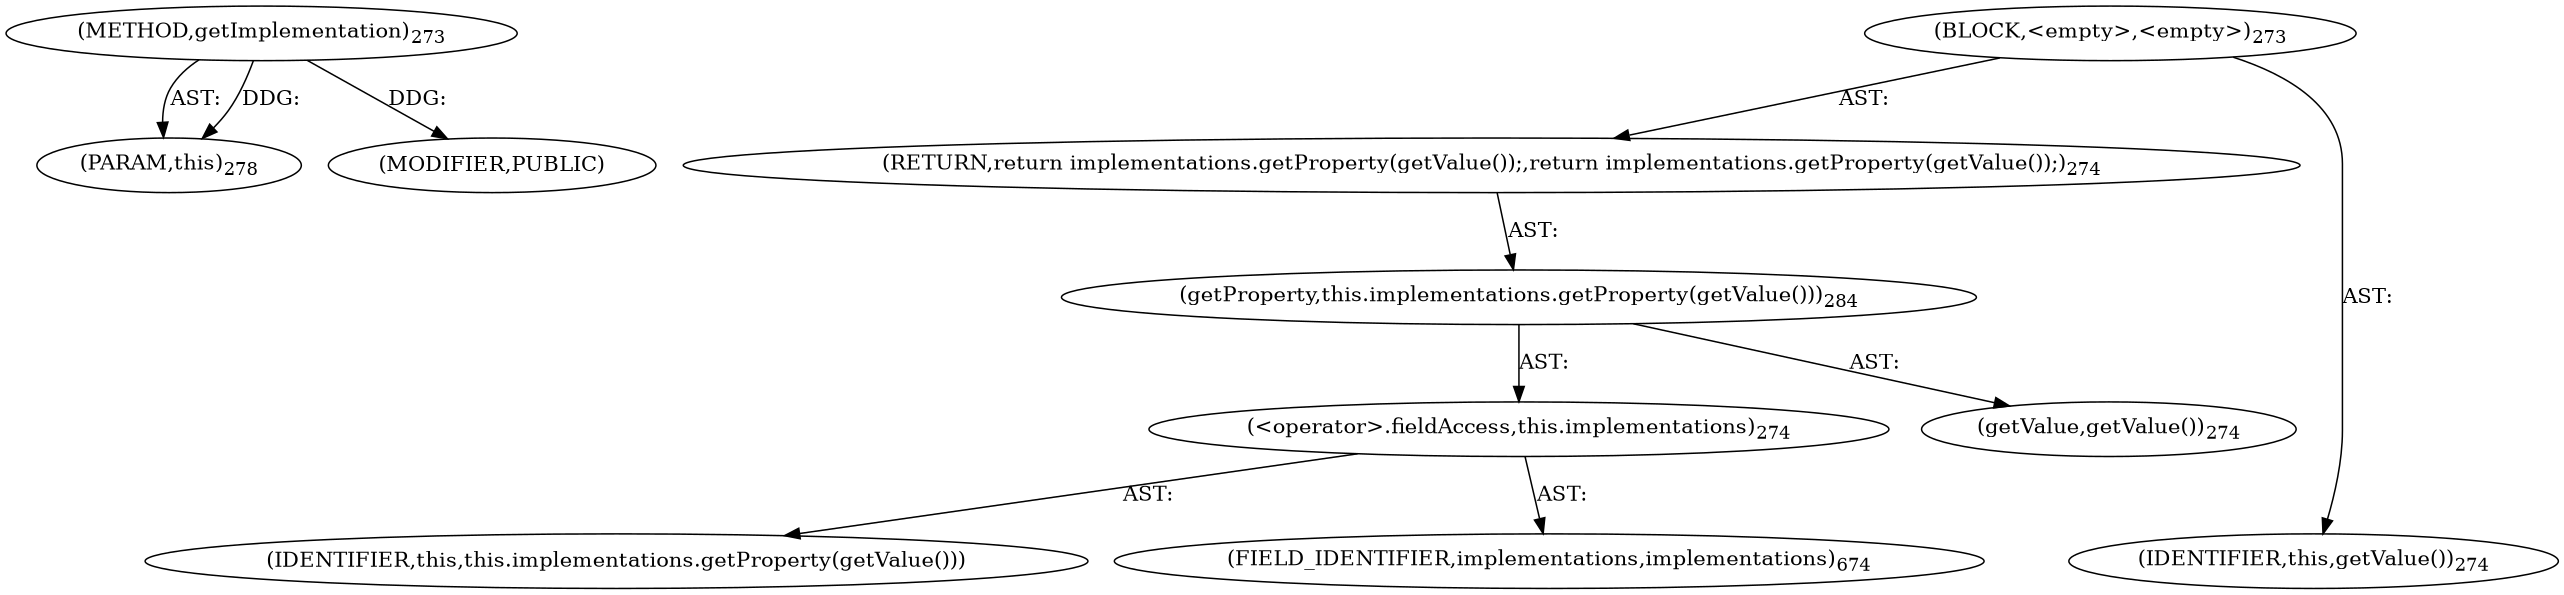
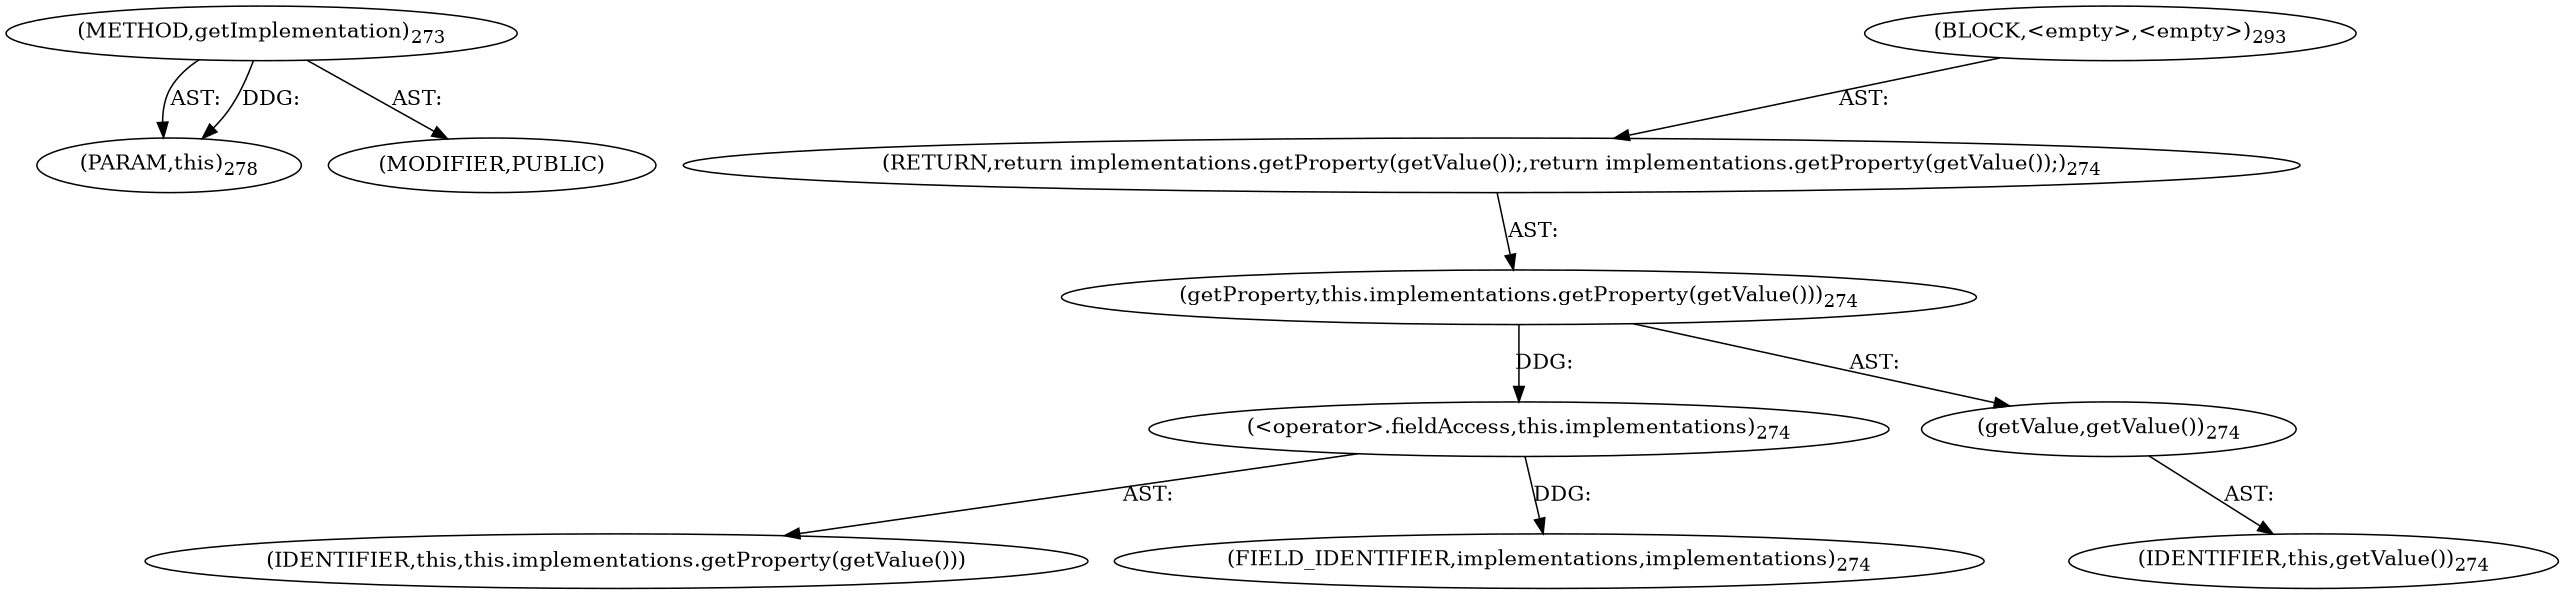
  digraph {
    n1 [label=<(METHOD,getImplementation)<SUB>273</SUB>>]
    n2 [label=<(PARAM,this)<SUB>278</SUB>>]
    n3 [label=<(MODIFIER,PUBLIC)>]
-   n4 [label=<(BLOCK,&lt;empty&gt;,&lt;empty&gt;)<SUB>273</SUB>>]
+   n4 [label=<(BLOCK,&lt;empty&gt;,&lt;empty&gt;)<SUB>293</SUB>>]
    n5 [label=<(RETURN,return implementations.getProperty(getValue());,return implementations.getProperty(getValue());)<SUB>274</SUB>>]
-   n6 [label=<(getProperty,this.implementations.getProperty(getValue()))<SUB>284</SUB>>]
+   n6 [label=<(getProperty,this.implementations.getProperty(getValue()))<SUB>274</SUB>>]
    n7 [label=<(&lt;operator&gt;.fieldAccess,this.implementations)<SUB>274</SUB>>]
    n8 [label=<(getValue,getValue())<SUB>274</SUB>>]
    n9 [label=<(IDENTIFIER,this,this.implementations.getProperty(getValue()))>]
-   n10 [label=<(FIELD_IDENTIFIER,implementations,implementations)<SUB>674</SUB>>]
+   n10 [label=<(FIELD_IDENTIFIER,implementations,implementations)<SUB>274</SUB>>]
    n11 [label=<(IDENTIFIER,this,getValue())<SUB>274</SUB>>]
    n1 -> n2 [label="AST: "]
    n1 -> n2 [label="DDG: "]
-   n1 -> n3 [label="DDG: "]
+   n1 -> n3 [label="AST: "]
    n4 -> n5 [label="AST: "]
    n5 -> n6 [label="AST: "]
-   n6 -> n7 [label="AST: "]
+   n6 -> n7 [label="DDG: "]
    n6 -> n8 [label="AST: "]
    n7 -> n9 [label="AST: "]
-   n7 -> n10 [label="AST: "]
-   n4 -> n11 [label="AST: "]
+   n7 -> n10 [label="DDG: "]
+   n8 -> n11 [label="AST: "]
  }
